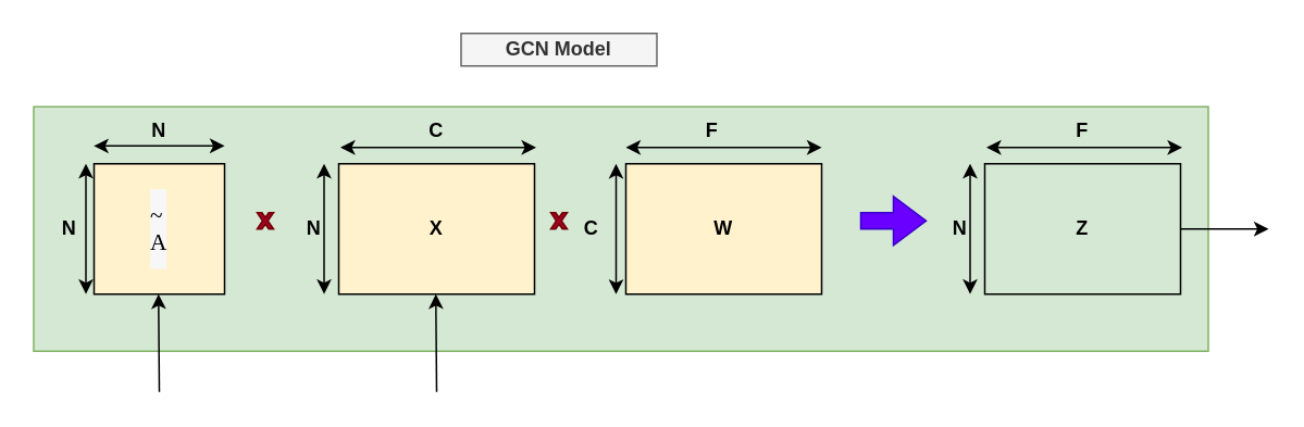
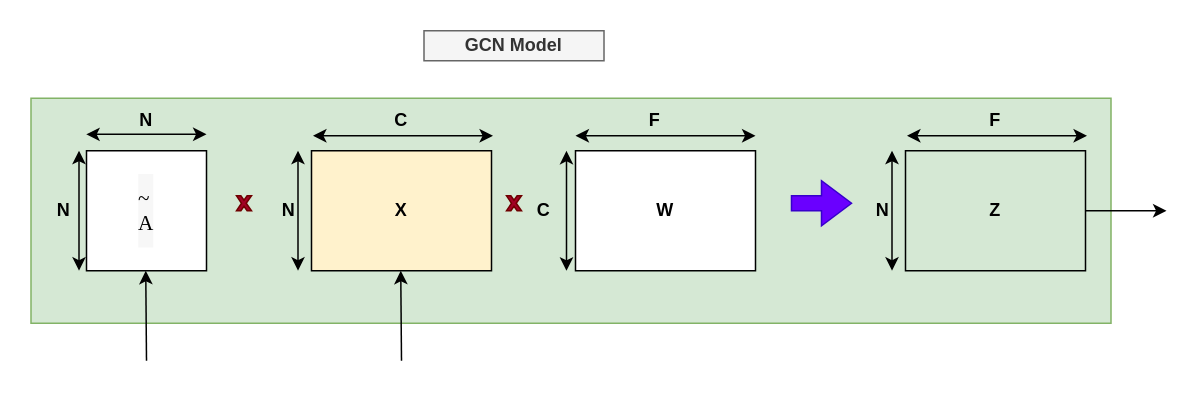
  <mxCell id="0" />
  <mxCell id="1" parent="0" />
  <mxCell id="2" value="" style="rounded=0;whiteSpace=wrap;html=1;fillColor=#d5e8d4;strokeColor=#82b366;" parent="1" vertex="1"><mxGeometry x="20" y="65" width="720" height="150" as="geometry" /></mxCell>
- <mxCell id="3" value="&lt;h3 style=&quot;scrollbar-width: thin; scrollbar-color: var(--pdl-bg-muted) var(--pdl-bg-base); padding: 0px; margin: 0px; line-height: calc(1em + 0.438rem); font-family: -apple-system, system-ui, BlinkMacSystemFont, &amp;quot;Segoe UI&amp;quot;, Roboto, Oxygen-Sans, Ubuntu, Cantarell, &amp;quot;Helvetica Neue&amp;quot;, sans-serif; text-align: start; background-color: rgb(247, 247, 247);&quot;&gt;&lt;strong style=&quot;scrollbar-width: thin; scrollbar-color: var(--pdl-bg-muted) var(--pdl-bg-base);&quot;&gt;&lt;span style=&quot;scrollbar-width: thin; scrollbar-color: var(--pdl-bg-muted) var(--pdl-bg-base); overflow-x: auto;&quot; class=&quot;math math-inline&quot;&gt;&lt;span style=&quot;scrollbar-width: thin; scrollbar-color: var(--pdl-bg-muted) var(--pdl-bg-base); text-rendering: auto; font-variant-numeric: normal; font-variant-east-asian: normal; font-variant-alternates: normal; font-size-adjust: none; font-kerning: auto; font-optical-sizing: auto; font-feature-settings: normal; font-variation-settings: normal; font-variant-position: normal; font-weight: normal; font-stretch: normal; font-size: 1.21em; line-height: 1.2; font-family: KaTeX_Main, &amp;quot;Times New Roman&amp;quot;, serif;&quot; class=&quot;katex&quot;&gt;&lt;span style=&quot;scrollbar-width: thin; scrollbar-color: var(--pdl-bg-muted) var(--pdl-bg-base); border-color: currentcolor;&quot; aria-hidden=&quot;true&quot; class=&quot;katex-html&quot;&gt;&lt;span style=&quot;scrollbar-width: thin; scrollbar-color: var(--pdl-bg-muted) var(--pdl-bg-base); border-color: currentcolor; position: relative; text-wrap: nowrap; width: min-content; display: inline-block;&quot; class=&quot;base&quot;&gt;&lt;sub&gt;~&lt;/sub&gt;&lt;/span&gt;&lt;/span&gt;&lt;/span&gt;&lt;/span&gt;&lt;/strong&gt;&lt;/h3&gt;&lt;h3 style=&quot;scrollbar-width: thin; scrollbar-color: var(--pdl-bg-muted) var(--pdl-bg-base); padding: 0px; margin: 0px; line-height: calc(1em + 0.438rem); font-family: -apple-system, system-ui, BlinkMacSystemFont, &amp;quot;Segoe UI&amp;quot;, Roboto, Oxygen-Sans, Ubuntu, Cantarell, &amp;quot;Helvetica Neue&amp;quot;, sans-serif; text-align: start; background-color: rgb(247, 247, 247);&quot;&gt;&lt;strong style=&quot;scrollbar-width: thin; scrollbar-color: var(--pdl-bg-muted) var(--pdl-bg-base);&quot;&gt;&lt;span style=&quot;scrollbar-width: thin; scrollbar-color: var(--pdl-bg-muted) var(--pdl-bg-base); overflow-x: auto;&quot; class=&quot;math math-inline&quot;&gt;&lt;span style=&quot;scrollbar-width: thin; scrollbar-color: var(--pdl-bg-muted) var(--pdl-bg-base); text-rendering: auto; font-variant-numeric: normal; font-variant-east-asian: normal; font-variant-alternates: normal; font-size-adjust: none; font-kerning: auto; font-optical-sizing: auto; font-feature-settings: normal; font-variation-settings: normal; font-variant-position: normal; font-weight: normal; font-stretch: normal; font-size: 1.21em; line-height: 1.2; font-family: KaTeX_Main, &amp;quot;Times New Roman&amp;quot;, serif;&quot; class=&quot;katex&quot;&gt;&lt;span style=&quot;scrollbar-width: thin; scrollbar-color: var(--pdl-bg-muted) var(--pdl-bg-base); border-color: currentcolor;&quot; aria-hidden=&quot;true&quot; class=&quot;katex-html&quot;&gt;&lt;span style=&quot;scrollbar-width: thin; scrollbar-color: var(--pdl-bg-muted) var(--pdl-bg-base); border-color: currentcolor; position: relative; text-wrap: nowrap; width: min-content; display: inline-block;&quot; class=&quot;base&quot;&gt;&lt;sup&gt;A&lt;/sup&gt;&lt;br&gt;&lt;/span&gt;&lt;/span&gt;&lt;/span&gt;&lt;/span&gt;&lt;/strong&gt;&lt;/h3&gt;" style="whiteSpace=wrap;html=1;aspect=fixed;fillColor=#fff2cc;" parent="1" vertex="1"><mxGeometry x="57" y="100" width="80" height="80" as="geometry" /></mxCell>
+ <mxCell id="3" value="&lt;h3 style=&quot;scrollbar-width: thin; scrollbar-color: var(--pdl-bg-muted) var(--pdl-bg-base); padding: 0px; margin: 0px; line-height: calc(1em + 0.438rem); font-family: -apple-system, system-ui, BlinkMacSystemFont, &amp;quot;Segoe UI&amp;quot;, Roboto, Oxygen-Sans, Ubuntu, Cantarell, &amp;quot;Helvetica Neue&amp;quot;, sans-serif; text-align: start; background-color: rgb(247, 247, 247);&quot;&gt;&lt;strong style=&quot;scrollbar-width: thin; scrollbar-color: var(--pdl-bg-muted) var(--pdl-bg-base);&quot;&gt;&lt;span style=&quot;scrollbar-width: thin; scrollbar-color: var(--pdl-bg-muted) var(--pdl-bg-base); overflow-x: auto;&quot; class=&quot;math math-inline&quot;&gt;&lt;span style=&quot;scrollbar-width: thin; scrollbar-color: var(--pdl-bg-muted) var(--pdl-bg-base); text-rendering: auto; font-variant-numeric: normal; font-variant-east-asian: normal; font-variant-alternates: normal; font-size-adjust: none; font-kerning: auto; font-optical-sizing: auto; font-feature-settings: normal; font-variation-settings: normal; font-variant-position: normal; font-weight: normal; font-stretch: normal; font-size: 1.21em; line-height: 1.2; font-family: KaTeX_Main, &amp;quot;Times New Roman&amp;quot;, serif;&quot; class=&quot;katex&quot;&gt;&lt;span style=&quot;scrollbar-width: thin; scrollbar-color: var(--pdl-bg-muted) var(--pdl-bg-base); border-color: currentcolor;&quot; aria-hidden=&quot;true&quot; class=&quot;katex-html&quot;&gt;&lt;span style=&quot;scrollbar-width: thin; scrollbar-color: var(--pdl-bg-muted) var(--pdl-bg-base); border-color: currentcolor; position: relative; text-wrap: nowrap; width: min-content; display: inline-block;&quot; class=&quot;base&quot;&gt;&lt;sub&gt;~&lt;/sub&gt;&lt;/span&gt;&lt;/span&gt;&lt;/span&gt;&lt;/span&gt;&lt;/strong&gt;&lt;/h3&gt;&lt;h3 style=&quot;scrollbar-width: thin; scrollbar-color: var(--pdl-bg-muted) var(--pdl-bg-base); padding: 0px; margin: 0px; line-height: calc(1em + 0.438rem); font-family: -apple-system, system-ui, BlinkMacSystemFont, &amp;quot;Segoe UI&amp;quot;, Roboto, Oxygen-Sans, Ubuntu, Cantarell, &amp;quot;Helvetica Neue&amp;quot;, sans-serif; text-align: start; background-color: rgb(247, 247, 247);&quot;&gt;&lt;strong style=&quot;scrollbar-width: thin; scrollbar-color: var(--pdl-bg-muted) var(--pdl-bg-base);&quot;&gt;&lt;span style=&quot;scrollbar-width: thin; scrollbar-color: var(--pdl-bg-muted) var(--pdl-bg-base); overflow-x: auto;&quot; class=&quot;math math-inline&quot;&gt;&lt;span style=&quot;scrollbar-width: thin; scrollbar-color: var(--pdl-bg-muted) var(--pdl-bg-base); text-rendering: auto; font-variant-numeric: normal; font-variant-east-asian: normal; font-variant-alternates: normal; font-size-adjust: none; font-kerning: auto; font-optical-sizing: auto; font-feature-settings: normal; font-variation-settings: normal; font-variant-position: normal; font-weight: normal; font-stretch: normal; font-size: 1.21em; line-height: 1.2; font-family: KaTeX_Main, &amp;quot;Times New Roman&amp;quot;, serif;&quot; class=&quot;katex&quot;&gt;&lt;span style=&quot;scrollbar-width: thin; scrollbar-color: var(--pdl-bg-muted) var(--pdl-bg-base); border-color: currentcolor;&quot; aria-hidden=&quot;true&quot; class=&quot;katex-html&quot;&gt;&lt;span style=&quot;scrollbar-width: thin; scrollbar-color: var(--pdl-bg-muted) var(--pdl-bg-base); border-color: currentcolor; position: relative; text-wrap: nowrap; width: min-content; display: inline-block;&quot; class=&quot;base&quot;&gt;&lt;sup&gt;A&lt;/sup&gt;&lt;br&gt;&lt;/span&gt;&lt;/span&gt;&lt;/span&gt;&lt;/span&gt;&lt;/strong&gt;&lt;/h3&gt;" style="whiteSpace=wrap;html=1;aspect=fixed;" parent="1" vertex="1"><mxGeometry x="57" y="100" width="80" height="80" as="geometry" /></mxCell>
  <mxCell id="4" value="" style="endArrow=classic;startArrow=classic;html=1;rounded=0;entryX=0.277;entryY=0.269;entryDx=0;entryDy=0;entryPerimeter=0;" parent="1" edge="1"><mxGeometry width="50" height="50" relative="1" as="geometry"><mxPoint x="56.81" y="89.06" as="sourcePoint" /><mxPoint x="137" y="89" as="targetPoint" /></mxGeometry></mxCell>
  <mxCell id="5" value="&lt;b&gt;N&lt;/b&gt;" style="text;html=1;align=center;verticalAlign=middle;whiteSpace=wrap;rounded=0;" parent="1" vertex="1"><mxGeometry x="82" y="70" width="30" height="20" as="geometry" /></mxCell>
  <mxCell id="6" value="&lt;b&gt;N&lt;/b&gt;" style="text;html=1;align=center;verticalAlign=middle;whiteSpace=wrap;rounded=0;" parent="1" vertex="1"><mxGeometry x="27" y="130" width="30" height="20" as="geometry" /></mxCell>
  <mxCell id="7" value="" style="endArrow=classic;startArrow=classic;html=1;rounded=0;" parent="1" edge="1"><mxGeometry width="50" height="50" relative="1" as="geometry"><mxPoint x="52" y="100" as="sourcePoint" /><mxPoint x="52" y="179.94" as="targetPoint" /></mxGeometry></mxCell>
  <mxCell id="8" value="" style="endArrow=classic;startArrow=classic;html=1;rounded=0;" parent="1" edge="1"><mxGeometry width="50" height="50" relative="1" as="geometry"><mxPoint x="208" y="90" as="sourcePoint" /><mxPoint x="328" y="90" as="targetPoint" /></mxGeometry></mxCell>
  <mxCell id="9" value="&lt;b&gt;C&lt;/b&gt;" style="text;html=1;align=center;verticalAlign=middle;whiteSpace=wrap;rounded=0;" parent="1" vertex="1"><mxGeometry x="252" y="70" width="30" height="20" as="geometry" /></mxCell>
  <mxCell id="10" value="&lt;b&gt;N&lt;/b&gt;" style="text;html=1;align=center;verticalAlign=middle;whiteSpace=wrap;rounded=0;" parent="1" vertex="1"><mxGeometry x="177" y="130" width="30" height="20" as="geometry" /></mxCell>
  <mxCell id="11" value="" style="endArrow=classic;startArrow=classic;html=1;rounded=0;" parent="1" edge="1"><mxGeometry width="50" height="50" relative="1" as="geometry"><mxPoint x="198" y="100" as="sourcePoint" /><mxPoint x="198" y="179.94" as="targetPoint" /></mxGeometry></mxCell>
  <mxCell id="12" value="&lt;b&gt;X&lt;/b&gt;" style="rounded=0;whiteSpace=wrap;html=1;fillColor=#fff2cc;" parent="1" vertex="1"><mxGeometry x="207" y="100" width="120" height="80" as="geometry" /></mxCell>
  <mxCell id="13" value="" style="endArrow=classic;startArrow=classic;html=1;rounded=0;" parent="1" edge="1"><mxGeometry width="50" height="50" relative="1" as="geometry"><mxPoint x="383" y="90" as="sourcePoint" /><mxPoint x="503" y="90" as="targetPoint" /></mxGeometry></mxCell>
  <mxCell id="14" value="&lt;b&gt;F&lt;/b&gt;" style="text;html=1;align=center;verticalAlign=middle;whiteSpace=wrap;rounded=0;" parent="1" vertex="1"><mxGeometry x="421" y="70" width="30" height="20" as="geometry" /></mxCell>
- <mxCell id="15" value="&lt;b&gt;W&lt;/b&gt;" style="rounded=0;whiteSpace=wrap;html=1;fillColor=#fff2cc;" parent="1" vertex="1"><mxGeometry x="383" y="100" width="120" height="80" as="geometry" /></mxCell>
+ <mxCell id="15" value="&lt;b&gt;W&lt;/b&gt;" style="rounded=0;whiteSpace=wrap;html=1;" parent="1" vertex="1"><mxGeometry x="383" y="100" width="120" height="80" as="geometry" /></mxCell>
  <mxCell id="16" value="&lt;b&gt;C&lt;/b&gt;" style="text;html=1;align=center;verticalAlign=middle;whiteSpace=wrap;rounded=0;" parent="1" vertex="1"><mxGeometry x="347" y="130" width="30" height="20" as="geometry" /></mxCell>
  <mxCell id="17" value="" style="endArrow=classic;startArrow=classic;html=1;rounded=0;" parent="1" edge="1"><mxGeometry width="50" height="50" relative="1" as="geometry"><mxPoint x="377" y="100.06" as="sourcePoint" /><mxPoint x="377" y="180" as="targetPoint" /></mxGeometry></mxCell>
  <mxCell id="18" value="" style="verticalLabelPosition=bottom;verticalAlign=top;html=1;shape=mxgraph.basic.x;fillColor=#a20025;fontColor=#ffffff;strokeColor=#6F0000;" parent="1" vertex="1"><mxGeometry x="157" y="130" width="10" height="10" as="geometry" /></mxCell>
  <mxCell id="19" value="" style="verticalLabelPosition=bottom;verticalAlign=top;html=1;shape=mxgraph.basic.x;fillColor=#a20025;fontColor=#ffffff;strokeColor=#6F0000;" parent="1" vertex="1"><mxGeometry x="337" y="130" width="10" height="10" as="geometry" /></mxCell>
  <mxCell id="20" value="" style="html=1;shadow=0;dashed=0;align=center;verticalAlign=middle;shape=mxgraph.arrows2.arrow;dy=0.67;dx=20;notch=0;fillColor=#6a00ff;fontColor=#ffffff;strokeColor=#3700CC;" parent="1" vertex="1"><mxGeometry x="527" y="120" width="40" height="30" as="geometry" /></mxCell>
  <mxCell id="21" value="" style="endArrow=classic;startArrow=classic;html=1;rounded=0;" parent="1" edge="1"><mxGeometry width="50" height="50" relative="1" as="geometry"><mxPoint x="604" y="90" as="sourcePoint" /><mxPoint x="724" y="90" as="targetPoint" /></mxGeometry></mxCell>
  <mxCell id="22" value="&lt;b&gt;F&lt;/b&gt;" style="text;html=1;align=center;verticalAlign=middle;whiteSpace=wrap;rounded=0;" parent="1" vertex="1"><mxGeometry x="648" y="70" width="30" height="20" as="geometry" /></mxCell>
  <mxCell id="23" value="" style="endArrow=classic;startArrow=classic;html=1;rounded=0;" parent="1" edge="1"><mxGeometry width="50" height="50" relative="1" as="geometry"><mxPoint x="594" y="100" as="sourcePoint" /><mxPoint x="594" y="179.94" as="targetPoint" /></mxGeometry></mxCell>
  <mxCell id="24" value="&lt;b&gt;Z&lt;/b&gt;" style="rounded=0;whiteSpace=wrap;html=1;fillColor=#d5e8d4;" parent="1" vertex="1"><mxGeometry x="603" y="100" width="120" height="80" as="geometry" /></mxCell>
  <mxCell id="25" value="&lt;b&gt;N&lt;/b&gt;" style="text;html=1;align=center;verticalAlign=middle;whiteSpace=wrap;rounded=0;" parent="1" vertex="1"><mxGeometry x="573" y="130" width="30" height="20" as="geometry" /></mxCell>
  <mxCell id="26" value="&lt;b&gt;GCN Model&lt;/b&gt;" style="text;html=1;align=center;verticalAlign=middle;whiteSpace=wrap;rounded=0;fillColor=#f5f5f5;fontColor=#333333;strokeColor=#666666;" parent="1" vertex="1"><mxGeometry x="282" y="20" width="120" height="20" as="geometry" /></mxCell>
  <mxCell id="27" value="" style="endArrow=classic;html=1;rounded=0;" parent="1" edge="1"><mxGeometry width="50" height="50" relative="1" as="geometry"><mxPoint x="97" y="240" as="sourcePoint" /><mxPoint x="96.5" y="180" as="targetPoint" /></mxGeometry></mxCell>
  <mxCell id="28" value="" style="endArrow=classic;html=1;rounded=0;" parent="1" edge="1"><mxGeometry width="50" height="50" relative="1" as="geometry"><mxPoint x="267" y="240" as="sourcePoint" /><mxPoint x="266.5" y="180" as="targetPoint" /></mxGeometry></mxCell>
  <mxCell id="29" value="" style="endArrow=classic;html=1;rounded=0;exitX=1;exitY=0.5;exitDx=0;exitDy=0;" parent="1" source="24" edge="1"><mxGeometry width="50" height="50" relative="1" as="geometry"><mxPoint x="767.5" y="155" as="sourcePoint" /><mxPoint x="777" y="140" as="targetPoint" /></mxGeometry></mxCell>
